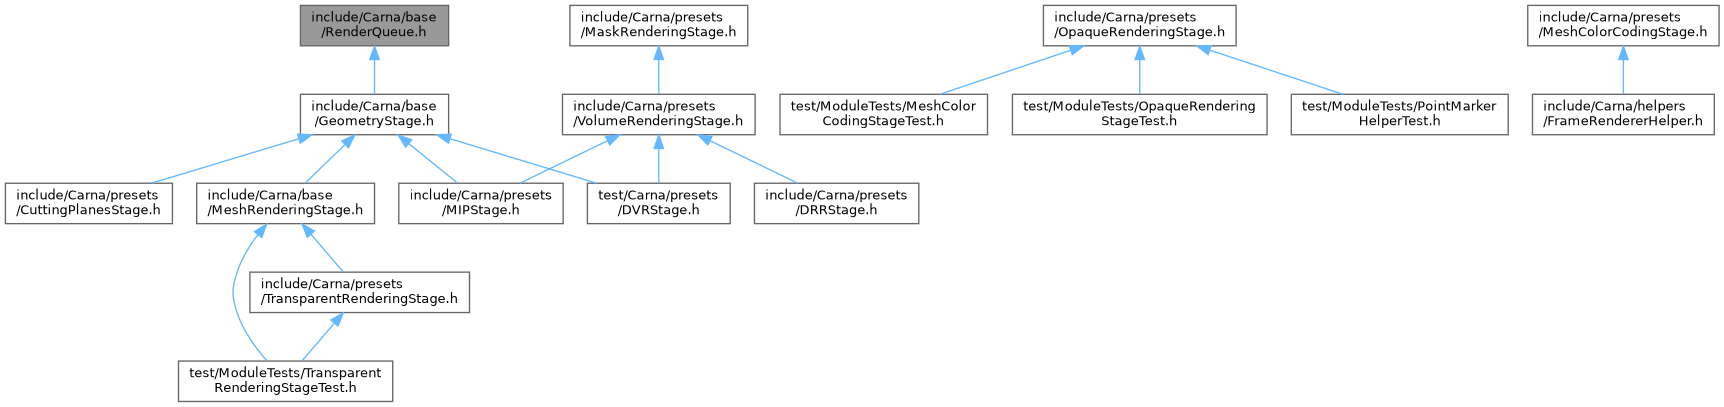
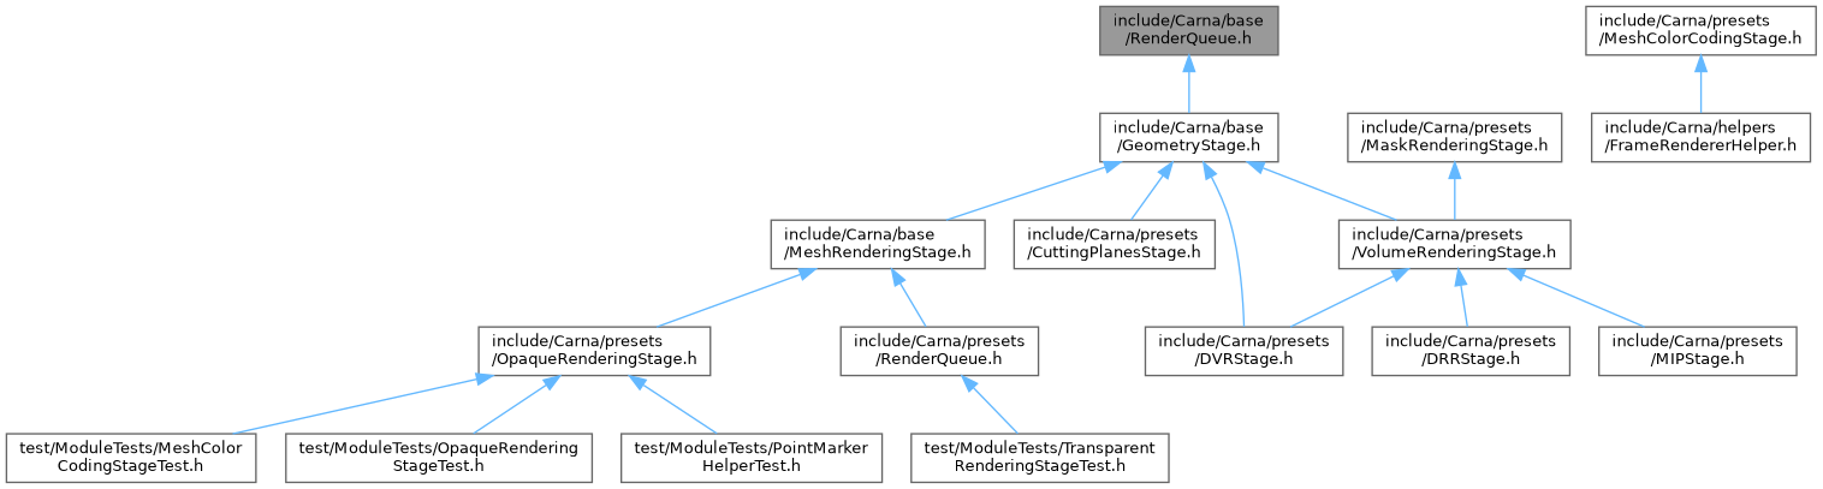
  digraph {
    node [color=grey40 fillcolor=white fontname=Helvetica fontsize=10 shape=box style=filled]
    edge [color=steelblue1 dir=back fontname=Helvetica fontsize=10 labelfontname=Helvetica labelfontsize=10 style=solid]
    n1 [color=gray40 fillcolor=grey60 fontcolor=black height=0.2 label="include/Carna/base\l/RenderQueue.h" width=0.4]
    n2 [height=0.2 label="include/Carna/base\l/GeometryStage.h" width=0.4]
    n3 [height=0.2 label="include/Carna/base\l/MeshRenderingStage.h" width=0.4]
    n4 [height=0.2 label="include/Carna/presets\l/CuttingPlanesStage.h" width=0.4]
    n5 [height=0.2 label="include/Carna/presets\l/VolumeRenderingStage.h" width=0.4]
-   n6 [height=0.2 label="test/Carna/presets\l/DVRStage.h" width=0.4]
+   n6 [height=0.2 label="include/Carna/presets\l/DVRStage.h" width=0.4]
    n7 [height=0.2 label="include/Carna/presets\l/OpaqueRenderingStage.h" width=0.4]
-   n8 [height=0.2 label="include/Carna/presets\l/TransparentRenderingStage.h" width=0.4]
+   n8 [height=0.2 label="include/Carna/presets\l/RenderQueue.h" width=0.4]
    n9 [height=0.2 label="include/Carna/presets\l/MeshColorCodingStage.h" width=0.4]
    n10 [height=0.2 label="include/Carna/helpers\l/FrameRendererHelper.h" width=0.4]
    n11 [height=0.2 label="include/Carna/presets\l/DRRStage.h" width=0.4]
    n12 [height=0.2 label="include/Carna/presets\l/MIPStage.h" width=0.4]
    n13 [height=0.2 label="test/ModuleTests/MeshColor\lCodingStageTest.h" width=0.4]
    n14 [height=0.2 label="test/ModuleTests/OpaqueRendering\lStageTest.h" width=0.4]
    n15 [height=0.2 label="test/ModuleTests/PointMarker\lHelperTest.h" width=0.4]
    n16 [height=0.2 label="test/ModuleTests/Transparent\lRenderingStageTest.h" width=0.4]
    n17 [height=0.2 label="include/Carna/presets\l/MaskRenderingStage.h" width=0.4]
    n1 -> n2
    n2 -> n3
    n2 -> n4
-   n2 -> n12
+   n2 -> n5
    n2 -> n6
-   n3 -> n16
+   n3 -> n7
    n3 -> n8
    n5 -> n6
    n5 -> n11
    n5 -> n12
    n7 -> n13
    n7 -> n14
    n7 -> n15
    n8 -> n16
    n9 -> n10
    n17 -> n5
  }
